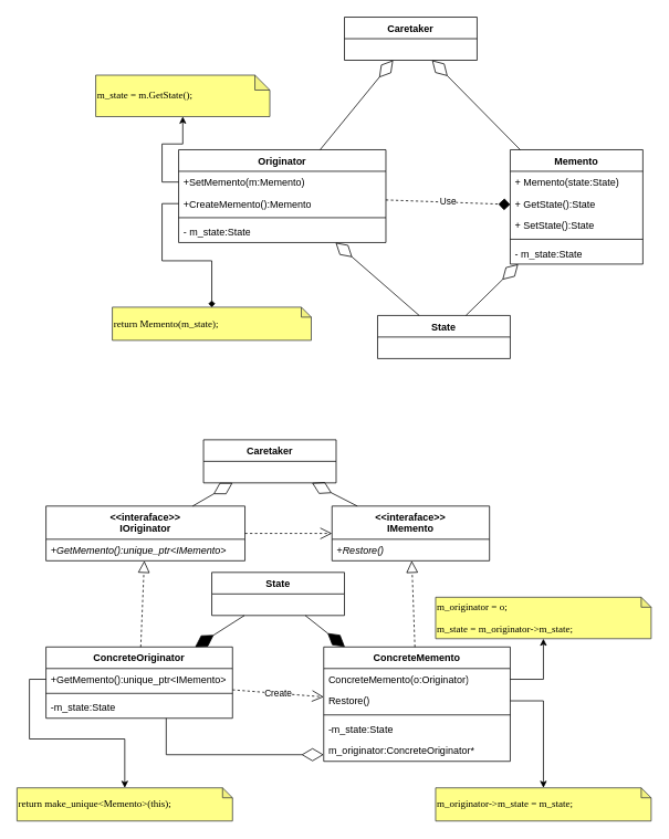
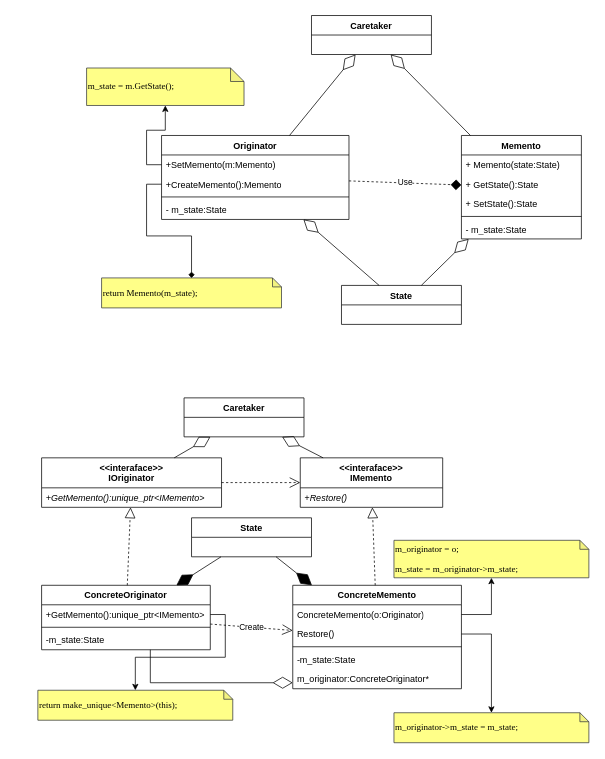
  <mxCell id="0" />
  <mxCell id="1" parent="0" />
  <mxCell id="2" value="Originator" style="swimlane;fontStyle=1;align=center;verticalAlign=top;childLayout=stackLayout;horizontal=1;startSize=26;horizontalStack=0;resizeParent=1;resizeParentMax=0;resizeLast=0;collapsible=1;marginBottom=0;whiteSpace=wrap;html=1;" vertex="1" parent="1"><mxGeometry x="215" y="180" width="250" height="112" as="geometry" /></mxCell>
  <mxCell id="3" value="+SetMemento(m:Memento)" style="text;strokeColor=none;fillColor=none;align=left;verticalAlign=top;spacingLeft=4;spacingRight=4;overflow=hidden;rotatable=0;points=[[0,0.5],[1,0.5]];portConstraint=eastwest;whiteSpace=wrap;html=1;" vertex="1" parent="2"><mxGeometry y="26" width="250" height="26" as="geometry" /></mxCell>
  <mxCell id="4" value="+CreateMemento():Memento" style="text;strokeColor=none;fillColor=none;align=left;verticalAlign=top;spacingLeft=4;spacingRight=4;overflow=hidden;rotatable=0;points=[[0,0.5],[1,0.5]];portConstraint=eastwest;whiteSpace=wrap;html=1;" vertex="1" parent="2"><mxGeometry y="52" width="250" height="26" as="geometry" /></mxCell>
  <mxCell id="5" value="" style="line;strokeWidth=1;fillColor=none;align=left;verticalAlign=middle;spacingTop=-1;spacingLeft=3;spacingRight=3;rotatable=0;labelPosition=right;points=[];portConstraint=eastwest;strokeColor=inherit;" vertex="1" parent="2"><mxGeometry y="78" width="250" height="8" as="geometry" /></mxCell>
  <mxCell id="6" value="- m_state:State" style="text;strokeColor=none;fillColor=none;align=left;verticalAlign=top;spacingLeft=4;spacingRight=4;overflow=hidden;rotatable=0;points=[[0,0.5],[1,0.5]];portConstraint=eastwest;whiteSpace=wrap;html=1;" vertex="1" parent="2"><mxGeometry y="86" width="250" height="26" as="geometry" /></mxCell>
  <mxCell id="7" value="Memento" style="swimlane;fontStyle=1;align=center;verticalAlign=top;childLayout=stackLayout;horizontal=1;startSize=26;horizontalStack=0;resizeParent=1;resizeParentMax=0;resizeLast=0;collapsible=1;marginBottom=0;whiteSpace=wrap;html=1;" vertex="1" parent="1"><mxGeometry x="615" y="180" width="160" height="138" as="geometry" /></mxCell>
  <mxCell id="8" value="+ Memento(state:State)" style="text;strokeColor=none;fillColor=none;align=left;verticalAlign=top;spacingLeft=4;spacingRight=4;overflow=hidden;rotatable=0;points=[[0,0.5],[1,0.5]];portConstraint=eastwest;whiteSpace=wrap;html=1;" vertex="1" parent="7"><mxGeometry y="26" width="160" height="26" as="geometry" /></mxCell>
  <mxCell id="9" value="+ GetState():State" style="text;strokeColor=none;fillColor=none;align=left;verticalAlign=top;spacingLeft=4;spacingRight=4;overflow=hidden;rotatable=0;points=[[0,0.5],[1,0.5]];portConstraint=eastwest;whiteSpace=wrap;html=1;" vertex="1" parent="7"><mxGeometry y="52" width="160" height="26" as="geometry" /></mxCell>
  <mxCell id="10" value="+ SetState():State" style="text;strokeColor=none;fillColor=none;align=left;verticalAlign=top;spacingLeft=4;spacingRight=4;overflow=hidden;rotatable=0;points=[[0,0.5],[1,0.5]];portConstraint=eastwest;whiteSpace=wrap;html=1;" vertex="1" parent="7"><mxGeometry y="78" width="160" height="26" as="geometry" /></mxCell>
  <mxCell id="11" value="" style="line;strokeWidth=1;fillColor=none;align=left;verticalAlign=middle;spacingTop=-1;spacingLeft=3;spacingRight=3;rotatable=0;labelPosition=right;points=[];portConstraint=eastwest;strokeColor=inherit;" vertex="1" parent="7"><mxGeometry y="104" width="160" height="8" as="geometry" /></mxCell>
  <mxCell id="12" value="- m_state:State" style="text;strokeColor=none;fillColor=none;align=left;verticalAlign=top;spacingLeft=4;spacingRight=4;overflow=hidden;rotatable=0;points=[[0,0.5],[1,0.5]];portConstraint=eastwest;whiteSpace=wrap;html=1;" vertex="1" parent="7"><mxGeometry y="112" width="160" height="26" as="geometry" /></mxCell>
  <mxCell id="13" value="Use" style="endArrow=diamond;endSize=12;dashed=1;html=1;rounded=0;" edge="1" parent="1" source="2" target="7"><mxGeometry width="160" relative="1" as="geometry"><mxPoint x="535" y="450" as="sourcePoint" /><mxPoint x="695" y="450" as="targetPoint" /></mxGeometry></mxCell>
  <mxCell id="14" value="State" style="swimlane;fontStyle=1;align=center;verticalAlign=top;childLayout=stackLayout;horizontal=1;startSize=26;horizontalStack=0;resizeParent=1;resizeParentMax=0;resizeLast=0;collapsible=1;marginBottom=0;whiteSpace=wrap;html=1;" vertex="1" parent="1"><mxGeometry x="455" y="380" width="160" height="52" as="geometry" /></mxCell>
  <mxCell id="15" value="" style="endArrow=diamondThin;endFill=0;endSize=24;html=1;rounded=0;" edge="1" parent="1" source="14" target="7"><mxGeometry width="160" relative="1" as="geometry"><mxPoint x="655" y="350" as="sourcePoint" /><mxPoint x="815" y="350" as="targetPoint" /></mxGeometry></mxCell>
  <mxCell id="16" value="" style="endArrow=diamondThin;endFill=0;endSize=24;html=1;rounded=0;" edge="1" parent="1" source="14" target="2"><mxGeometry width="160" relative="1" as="geometry"><mxPoint x="175" y="400" as="sourcePoint" /><mxPoint x="335" y="400" as="targetPoint" /></mxGeometry></mxCell>
  <mxCell id="17" value="&lt;pre&gt;&lt;font face=&quot;Lucida Console&quot;&gt;return Memento(m_state);&lt;/font&gt;&lt;/pre&gt;" style="shape=note;whiteSpace=wrap;html=1;backgroundOutline=1;darkOpacity=0.05;align=left;size=12;fillColor=#ffff88;strokeColor=#36393d;" vertex="1" parent="1"><mxGeometry x="135" y="370" width="240" height="40" as="geometry" /></mxCell>
  <mxCell id="18" style="edgeStyle=orthogonalEdgeStyle;rounded=0;orthogonalLoop=1;jettySize=auto;html=1;endArrow=diamond;" edge="1" parent="1" source="4" target="17"><mxGeometry relative="1" as="geometry" /></mxCell>
  <mxCell id="19" style="edgeStyle=orthogonalEdgeStyle;rounded=0;orthogonalLoop=1;jettySize=auto;html=1;" edge="1" target="20" parent="1" source="3"><mxGeometry relative="1" as="geometry"><mxPoint x="35" y="380" as="sourcePoint" /></mxGeometry></mxCell>
  <mxCell id="20" value="&lt;pre&gt;&lt;font face=&quot;Lucida Console&quot;&gt;m_state = m.GetState();&lt;/font&gt;&lt;/pre&gt;" style="shape=note;whiteSpace=wrap;html=1;backgroundOutline=1;darkOpacity=0.05;align=left;size=18;fillColor=#ffff88;strokeColor=#36393d;" vertex="1" parent="1"><mxGeometry x="115" y="90" width="210" height="50" as="geometry" /></mxCell>
  <mxCell id="21" value="Caretaker" style="swimlane;fontStyle=1;align=center;verticalAlign=top;childLayout=stackLayout;horizontal=1;startSize=26;horizontalStack=0;resizeParent=1;resizeParentMax=0;resizeLast=0;collapsible=1;marginBottom=0;whiteSpace=wrap;html=1;" vertex="1" parent="1"><mxGeometry x="415" width="160" height="52" as="geometry" y="20" /></mxCell>
  <mxCell id="22" value="" style="endArrow=diamondThin;endFill=0;endSize=24;html=1;rounded=0;" edge="1" parent="1" source="7" target="21"><mxGeometry width="160" relative="1" as="geometry"><mxPoint x="565" y="120" as="sourcePoint" /><mxPoint x="725" y="120" as="targetPoint" /></mxGeometry></mxCell>
  <mxCell id="23" value="" style="endArrow=diamondThin;endFill=0;endSize=24;html=1;rounded=0;" edge="1" parent="1" source="2" target="21"><mxGeometry width="160" relative="1" as="geometry"><mxPoint x="565" y="120" as="sourcePoint" /><mxPoint x="725" y="120" as="targetPoint" /></mxGeometry></mxCell>
  <mxCell id="24" value="&amp;lt;&amp;lt;interaface&amp;gt;&amp;gt;&lt;br&gt;IOriginator" style="swimlane;fontStyle=1;align=center;verticalAlign=top;childLayout=stackLayout;horizontal=1;startSize=40;horizontalStack=0;resizeParent=1;resizeParentMax=0;resizeLast=0;collapsible=1;marginBottom=0;whiteSpace=wrap;html=1;" vertex="1" parent="1"><mxGeometry x="55" y="610" width="240" height="66" as="geometry" /></mxCell>
  <mxCell id="25" value="+GetMemento():unique_ptr&amp;lt;IMemento&amp;gt;" style="text;strokeColor=none;fillColor=none;align=left;verticalAlign=top;spacingLeft=4;spacingRight=4;overflow=hidden;rotatable=0;points=[[0,0.5],[1,0.5]];portConstraint=eastwest;whiteSpace=wrap;html=1;fontStyle=2" vertex="1" parent="24"><mxGeometry y="40" width="240" height="26" as="geometry" /></mxCell>
  <mxCell id="26" value="&amp;lt;&amp;lt;interaface&amp;gt;&amp;gt;&lt;br&gt;IMemento" style="swimlane;fontStyle=1;align=center;verticalAlign=top;childLayout=stackLayout;horizontal=1;startSize=40;horizontalStack=0;resizeParent=1;resizeParentMax=0;resizeLast=0;collapsible=1;marginBottom=0;whiteSpace=wrap;html=1;" vertex="1" parent="1"><mxGeometry x="400" y="610" width="190" height="66" as="geometry" /></mxCell>
  <mxCell id="27" value="+Restore()" style="text;strokeColor=none;fillColor=none;align=left;verticalAlign=top;spacingLeft=4;spacingRight=4;overflow=hidden;rotatable=0;points=[[0,0.5],[1,0.5]];portConstraint=eastwest;whiteSpace=wrap;html=1;fontStyle=2" vertex="1" parent="26"><mxGeometry y="40" width="190" height="26" as="geometry" /></mxCell>
  <mxCell id="28" value="" style="endArrow=open;endSize=12;dashed=1;html=1;rounded=0;" edge="1" parent="1" source="24" target="26"><mxGeometry width="160" relative="1" as="geometry"><mxPoint x="355" y="880" as="sourcePoint" /><mxPoint x="515" y="880" as="targetPoint" /></mxGeometry></mxCell>
  <mxCell id="29" style="edgeStyle=orthogonalEdgeStyle;rounded=0;orthogonalLoop=1;jettySize=auto;html=1;" edge="1" parent="1" source="31" target="47"><mxGeometry relative="1" as="geometry" /></mxCell>
  <mxCell id="30" value="ConcreteOriginator" style="swimlane;fontStyle=1;align=center;verticalAlign=top;childLayout=stackLayout;horizontal=1;startSize=26;horizontalStack=0;resizeParent=1;resizeParentMax=0;resizeLast=0;collapsible=1;marginBottom=0;whiteSpace=wrap;html=1;" vertex="1" parent="1"><mxGeometry x="55" y="780" width="225" height="86" as="geometry" /></mxCell>
  <mxCell id="31" value="+GetMemento():unique_ptr&amp;lt;IMemento&amp;gt;" style="text;strokeColor=none;fillColor=none;align=left;verticalAlign=top;spacingLeft=4;spacingRight=4;overflow=hidden;rotatable=0;points=[[0,0.5],[1,0.5]];portConstraint=eastwest;whiteSpace=wrap;html=1;fontStyle=0" vertex="1" parent="30"><mxGeometry y="26" width="225" height="26" as="geometry" /></mxCell>
  <mxCell id="32" value="" style="line;strokeWidth=1;fillColor=none;align=left;verticalAlign=middle;spacingTop=-1;spacingLeft=3;spacingRight=3;rotatable=0;labelPosition=right;points=[];portConstraint=eastwest;strokeColor=inherit;" vertex="1" parent="30"><mxGeometry y="52" width="225" height="8" as="geometry" /></mxCell>
  <mxCell id="33" value="-m_state:State" style="text;strokeColor=none;fillColor=none;align=left;verticalAlign=top;spacingLeft=4;spacingRight=4;overflow=hidden;rotatable=0;points=[[0,0.5],[1,0.5]];portConstraint=eastwest;whiteSpace=wrap;html=1;" vertex="1" parent="30"><mxGeometry y="60" width="225" height="26" as="geometry" /></mxCell>
  <mxCell id="34" value="" style="endArrow=block;dashed=1;endFill=0;endSize=12;html=1;rounded=0;" edge="1" parent="1" source="30" target="24"><mxGeometry width="160" relative="1" as="geometry"><mxPoint x="195" y="730" as="sourcePoint" /><mxPoint x="355" y="730" as="targetPoint" /></mxGeometry></mxCell>
  <mxCell id="35" value="ConcreteMemento" style="swimlane;fontStyle=1;align=center;verticalAlign=top;childLayout=stackLayout;horizontal=1;startSize=26;horizontalStack=0;resizeParent=1;resizeParentMax=0;resizeLast=0;collapsible=1;marginBottom=0;whiteSpace=wrap;html=1;" vertex="1" parent="1"><mxGeometry x="390" y="780" width="225" height="138" as="geometry" /></mxCell>
  <mxCell id="36" value="ConcreteMemento(o:Originator)" style="text;strokeColor=none;fillColor=none;align=left;verticalAlign=top;spacingLeft=4;spacingRight=4;overflow=hidden;rotatable=0;points=[[0,0.5],[1,0.5]];portConstraint=eastwest;whiteSpace=wrap;html=1;fontStyle=0" vertex="1" parent="35"><mxGeometry y="26" width="225" height="26" as="geometry" /></mxCell>
  <mxCell id="37" value="Restore()" style="text;strokeColor=none;fillColor=none;align=left;verticalAlign=top;spacingLeft=4;spacingRight=4;overflow=hidden;rotatable=0;points=[[0,0.5],[1,0.5]];portConstraint=eastwest;whiteSpace=wrap;html=1;fontStyle=0" vertex="1" parent="35"><mxGeometry y="52" width="225" height="26" as="geometry" /></mxCell>
  <mxCell id="38" value="" style="line;strokeWidth=1;fillColor=none;align=left;verticalAlign=middle;spacingTop=-1;spacingLeft=3;spacingRight=3;rotatable=0;labelPosition=right;points=[];portConstraint=eastwest;strokeColor=inherit;" vertex="1" parent="35"><mxGeometry y="78" width="225" height="8" as="geometry" /></mxCell>
  <mxCell id="39" value="-m_state:State" style="text;strokeColor=none;fillColor=none;align=left;verticalAlign=top;spacingLeft=4;spacingRight=4;overflow=hidden;rotatable=0;points=[[0,0.5],[1,0.5]];portConstraint=eastwest;whiteSpace=wrap;html=1;" vertex="1" parent="35"><mxGeometry y="86" width="225" height="26" as="geometry" /></mxCell>
  <mxCell id="40" value="m_originator:ConcreteOriginator*" style="text;strokeColor=none;fillColor=none;align=left;verticalAlign=top;spacingLeft=4;spacingRight=4;overflow=hidden;rotatable=0;points=[[0,0.5],[1,0.5]];portConstraint=eastwest;whiteSpace=wrap;html=1;" vertex="1" parent="35"><mxGeometry y="112" width="225" height="26" as="geometry" /></mxCell>
  <mxCell id="41" value="" style="endArrow=block;dashed=1;endFill=0;endSize=12;html=1;rounded=0;" edge="1" parent="1" source="35" target="26"><mxGeometry width="160" relative="1" as="geometry"><mxPoint x="210" y="790" as="sourcePoint" /><mxPoint x="210" y="716" as="targetPoint" /></mxGeometry></mxCell>
  <mxCell id="42" value="" style="endArrow=diamondThin;endFill=0;endSize=24;html=1;rounded=0;edgeStyle=orthogonalEdgeStyle;" edge="1" parent="1" source="30" target="35"><mxGeometry width="160" relative="1" as="geometry"><mxPoint x="275" y="890" as="sourcePoint" /><mxPoint x="435" y="890" as="targetPoint" /><Array as="points"><mxPoint x="200" y="910" /><mxPoint x="470" y="910" /></Array></mxGeometry></mxCell>
  <mxCell id="43" value="Create" style="endArrow=open;endSize=12;dashed=1;html=1;rounded=0;" edge="1" parent="1" source="30" target="35"><mxGeometry width="160" relative="1" as="geometry"><mxPoint x="245" y="870" as="sourcePoint" /><mxPoint x="405" y="870" as="targetPoint" /></mxGeometry></mxCell>
  <mxCell id="44" value="Caretaker" style="swimlane;fontStyle=1;align=center;verticalAlign=top;childLayout=stackLayout;horizontal=1;startSize=26;horizontalStack=0;resizeParent=1;resizeParentMax=0;resizeLast=0;collapsible=1;marginBottom=0;whiteSpace=wrap;html=1;" vertex="1" parent="1"><mxGeometry x="245" y="530" width="160" height="52" as="geometry" /></mxCell>
  <mxCell id="45" value="" style="endArrow=diamondThin;endFill=0;endSize=24;html=1;rounded=0;" edge="1" parent="1" source="24" target="44"><mxGeometry width="160" relative="1" as="geometry"><mxPoint x="365" y="600" as="sourcePoint" /><mxPoint x="525" y="600" as="targetPoint" /></mxGeometry></mxCell>
  <mxCell id="46" value="" style="endArrow=diamondThin;endFill=0;endSize=24;html=1;rounded=0;" edge="1" parent="1" source="26" target="44"><mxGeometry width="160" relative="1" as="geometry"><mxPoint x="365" y="600" as="sourcePoint" /><mxPoint x="525" y="600" as="targetPoint" /></mxGeometry></mxCell>
- <mxCell id="47" value="&lt;pre&gt;&lt;font face=&quot;Lucida Console&quot;&gt;return make_unique&amp;lt;Memento&amp;gt;(this);&lt;/font&gt;&lt;/pre&gt;" style="shape=note;whiteSpace=wrap;html=1;backgroundOutline=1;darkOpacity=0.05;align=left;size=12;fillColor=#ffff88;strokeColor=#36393d;" vertex="1" parent="1"><mxGeometry x="20" y="950" width="260" height="40" as="geometry" /></mxCell>
+ <mxCell id="47" value="&lt;pre&gt;&lt;font face=&quot;Lucida Console&quot;&gt;return make_unique&amp;lt;Memento&amp;gt;(this);&lt;/font&gt;&lt;/pre&gt;" style="shape=note;whiteSpace=wrap;html=1;backgroundOutline=1;darkOpacity=0.05;align=left;size=12;fillColor=#ffff88;strokeColor=#36393d;" vertex="1" parent="1"><mxGeometry x="50" y="920" width="260" height="40" as="geometry" /></mxCell>
  <mxCell id="48" value="&lt;pre&gt;&lt;font face=&quot;Lucida Console&quot;&gt;m_originator-&amp;gt;m_state = m_state;&lt;/font&gt;&lt;/pre&gt;" style="shape=note;whiteSpace=wrap;html=1;backgroundOutline=1;darkOpacity=0.05;align=left;size=12;fillColor=#ffff88;strokeColor=#36393d;" vertex="1" parent="1"><mxGeometry x="525" y="950" width="260" height="40" as="geometry" /></mxCell>
  <mxCell id="49" style="edgeStyle=orthogonalEdgeStyle;rounded=0;orthogonalLoop=1;jettySize=auto;html=1;" edge="1" parent="1" source="37" target="48"><mxGeometry relative="1" as="geometry" /></mxCell>
  <mxCell id="50" value="&lt;pre&gt;&lt;font face=&quot;Lucida Console&quot;&gt;m_originator = o;&lt;/font&gt;&lt;/pre&gt;&lt;pre&gt;&lt;font face=&quot;Lucida Console&quot;&gt;m_state = m_originator-&amp;gt;m_state;&lt;/font&gt;&lt;/pre&gt;" style="shape=note;whiteSpace=wrap;html=1;backgroundOutline=1;darkOpacity=0.05;align=left;size=12;fillColor=#ffff88;strokeColor=#36393d;" vertex="1" parent="1"><mxGeometry x="525" y="720" width="260" height="50" as="geometry" /></mxCell>
  <mxCell id="51" style="edgeStyle=orthogonalEdgeStyle;rounded=0;orthogonalLoop=1;jettySize=auto;html=1;" edge="1" parent="1" source="36" target="50"><mxGeometry relative="1" as="geometry" /></mxCell>
  <mxCell id="52" value="State" style="swimlane;fontStyle=1;align=center;verticalAlign=top;childLayout=stackLayout;horizontal=1;startSize=26;horizontalStack=0;resizeParent=1;resizeParentMax=0;resizeLast=0;collapsible=1;marginBottom=0;whiteSpace=wrap;html=1;" vertex="1" parent="1"><mxGeometry x="255" y="690" width="160" height="52" as="geometry" /></mxCell>
  <mxCell id="53" value="" style="endArrow=diamondThin;endFill=1;endSize=24;html=1;rounded=0;" edge="1" parent="1" source="52" target="30"><mxGeometry width="160" relative="1" as="geometry"><mxPoint x="265" y="1060" as="sourcePoint" /><mxPoint x="425" y="1060" as="targetPoint" /></mxGeometry></mxCell>
  <mxCell id="54" value="" style="endArrow=diamondThin;endFill=1;endSize=24;html=1;rounded=0;" edge="1" parent="1" source="52" target="35"><mxGeometry width="160" relative="1" as="geometry"><mxPoint x="265" y="1060" as="sourcePoint" /><mxPoint x="425" y="1060" as="targetPoint" /></mxGeometry></mxCell>
